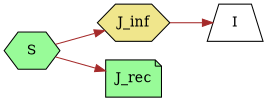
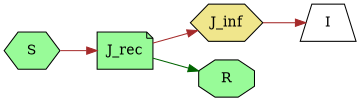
  digraph {
    rankdir=LR
    node [fillcolor=palegreen shape=hexagon style=filled]
    edge [color=brown]
    J_inf [fillcolor=khaki]
    S
    J_rec [shape=note]
    I [fillcolor=white shape=trapezium]
+   R [shape=octagon]
    J_inf -> I
-   S -> J_inf
+   J_rec -> J_inf
    S -> J_rec
+   J_rec -> R [color=darkgreen]
  }
